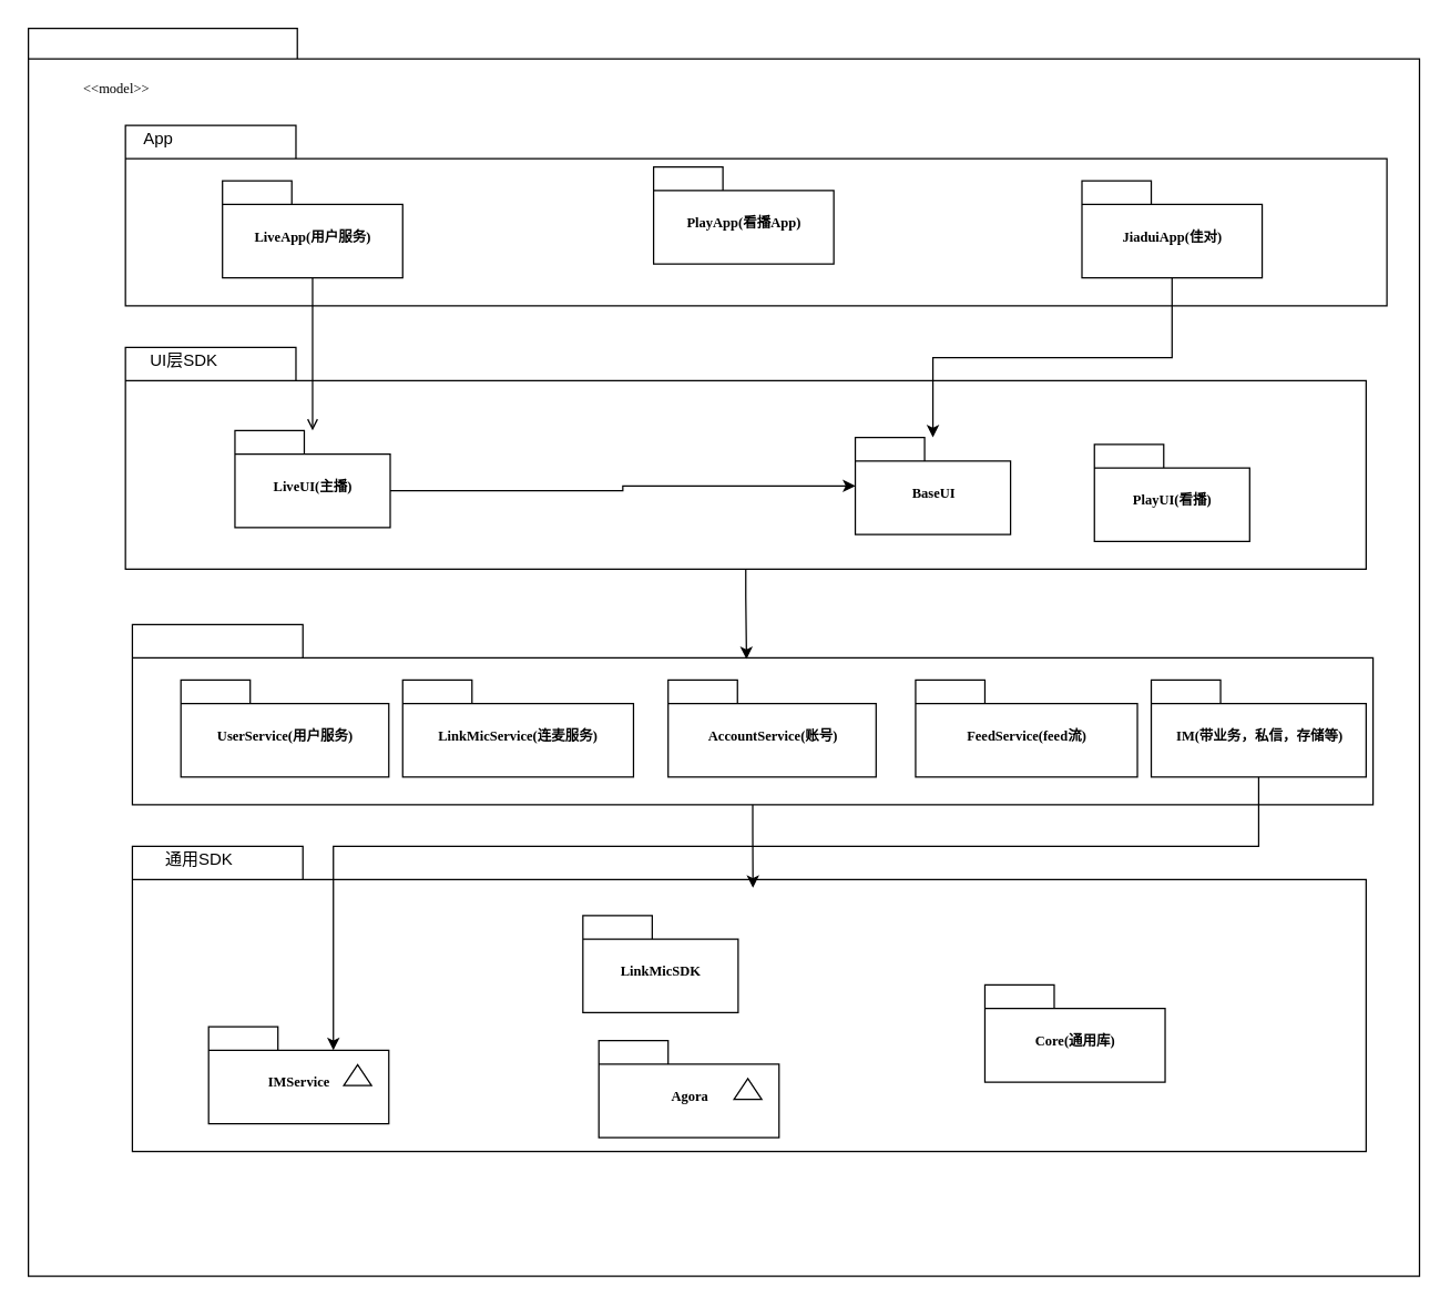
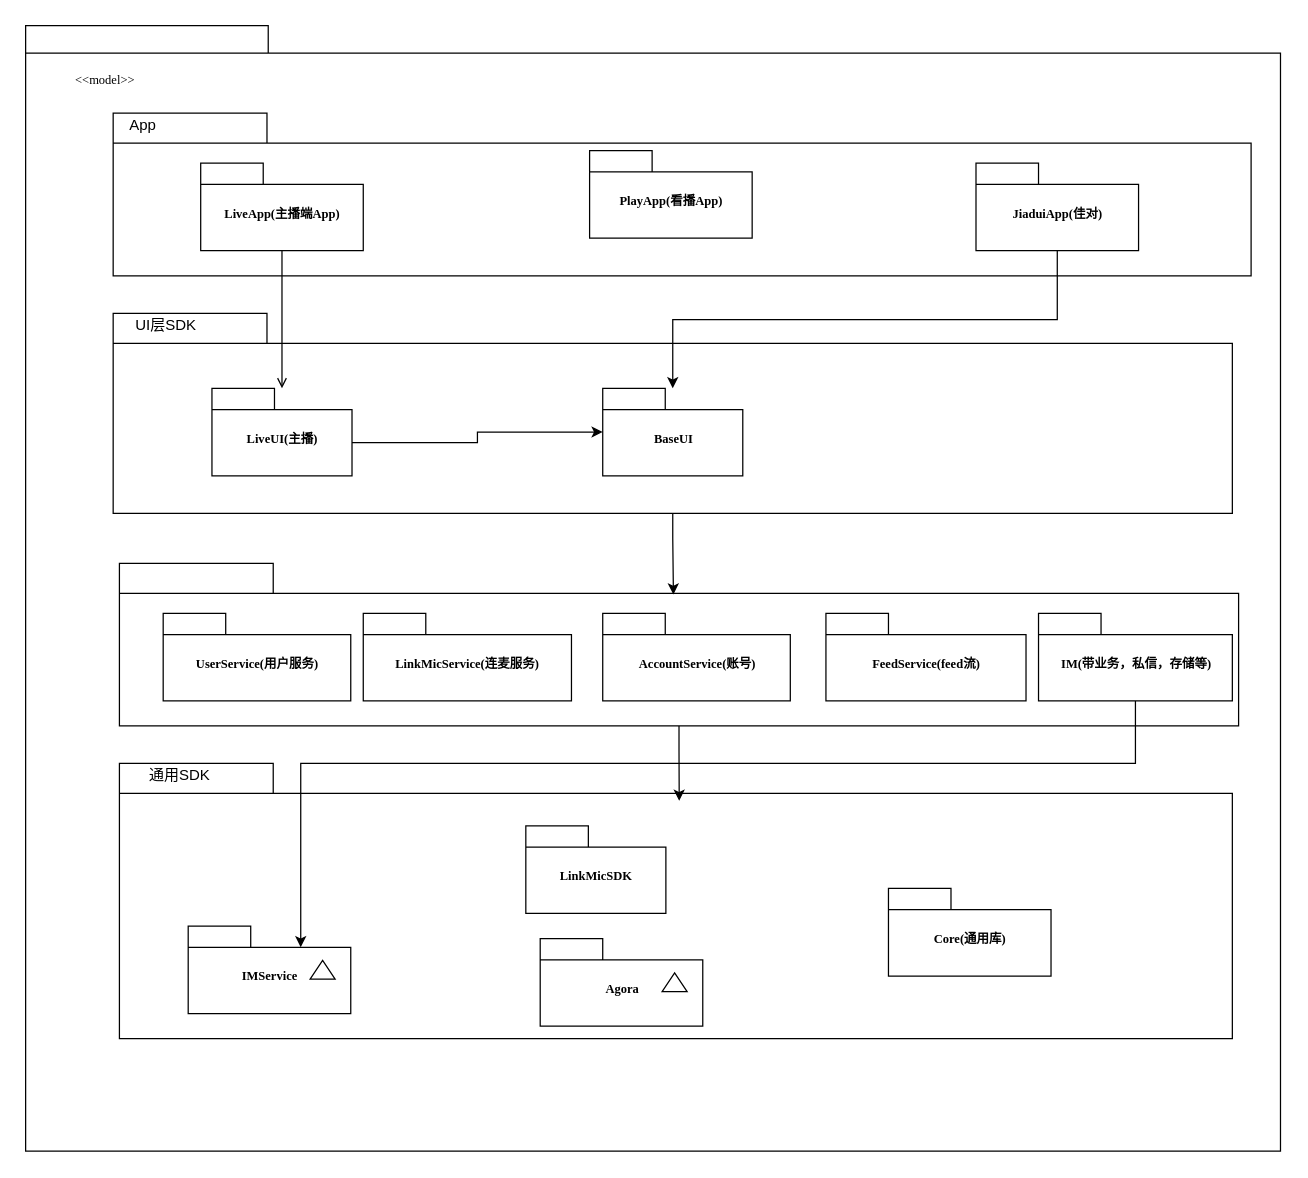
  <mxCell id="0" />
  <mxCell id="1" parent="0" />
  <mxCell id="2" value="" style="shape=folder;fontStyle=1;spacingTop=10;tabWidth=194;tabHeight=22;tabPosition=left;html=1;rounded=0;shadow=0;comic=0;labelBackgroundColor=none;strokeWidth=1;fillColor=none;fontFamily=Verdana;fontSize=10;align=center;" parent="1" vertex="1"><mxGeometry x="20" y="20" width="1003.5" height="900" as="geometry" /></mxCell>
  <mxCell id="3" value="" style="shape=folder;fontStyle=1;spacingTop=10;tabWidth=123;tabHeight=24;tabPosition=left;html=1;rounded=0;shadow=0;comic=0;labelBackgroundColor=none;strokeColor=#000000;strokeWidth=1;fillColor=#ffffff;fontFamily=Verdana;fontSize=10;fontColor=#000000;align=center;" vertex="1" parent="1"><mxGeometry x="90" y="90" width="910" height="130" as="geometry" /></mxCell>
  <mxCell id="4" value="" style="shape=folder;fontStyle=1;spacingTop=10;tabWidth=123;tabHeight=24;tabPosition=left;html=1;rounded=0;shadow=0;comic=0;labelBackgroundColor=none;strokeWidth=1;fontFamily=Verdana;fontSize=10;align=center;" vertex="1" parent="1"><mxGeometry x="95" y="610" width="890" height="220" as="geometry" /></mxCell>
  <mxCell id="5" value="" style="group" parent="1" vertex="1" connectable="0"><mxGeometry x="160" y="130" width="130" height="70" as="geometry" /></mxCell>
- <mxCell id="6" value="LiveApp(用户服务)" style="shape=folder;fontStyle=1;spacingTop=10;tabWidth=50;tabHeight=17;tabPosition=left;html=1;rounded=0;shadow=0;comic=0;labelBackgroundColor=none;strokeWidth=1;fontFamily=Verdana;fontSize=10;align=center;" parent="5" vertex="1"><mxGeometry width="130" height="70" as="geometry" /></mxCell>
+ <mxCell id="6" value="LiveApp(主播端App)" style="shape=folder;fontStyle=1;spacingTop=10;tabWidth=50;tabHeight=17;tabPosition=left;html=1;rounded=0;shadow=0;comic=0;labelBackgroundColor=none;strokeWidth=1;fontFamily=Verdana;fontSize=10;align=center;" parent="5" vertex="1"><mxGeometry width="130" height="70" as="geometry" /></mxCell>
  <mxCell id="7" value="" style="group" parent="1" vertex="1" connectable="0"><mxGeometry x="471" y="120" width="130" height="70" as="geometry" /></mxCell>
  <mxCell id="8" value="PlayApp(看播App)" style="shape=folder;fontStyle=1;spacingTop=10;tabWidth=50;tabHeight=17;tabPosition=left;html=1;rounded=0;shadow=0;comic=0;labelBackgroundColor=none;strokeWidth=1;fontFamily=Verdana;fontSize=10;align=center;" parent="7" vertex="1"><mxGeometry width="130" height="70" as="geometry" /></mxCell>
  <mxCell id="9" style="edgeStyle=orthogonalEdgeStyle;rounded=0;orthogonalLoop=1;jettySize=auto;html=1;exitX=0.5;exitY=1;exitDx=0;exitDy=0;exitPerimeter=0;entryX=0.503;entryY=0.136;entryDx=0;entryDy=0;entryPerimeter=0;" edge="1" parent="1" source="10" target="4"><mxGeometry relative="1" as="geometry" /></mxCell>
  <mxCell id="10" value="" style="shape=folder;fontStyle=1;spacingTop=10;tabWidth=123;tabHeight=24;tabPosition=left;html=1;rounded=0;shadow=0;comic=0;labelBackgroundColor=none;strokeWidth=1;fontFamily=Verdana;fontSize=10;align=center;" parent="1" vertex="1"><mxGeometry x="95" y="450" width="895" height="130" as="geometry" /></mxCell>
  <mxCell id="11" value="" style="group" parent="1" vertex="1" connectable="0"><mxGeometry x="150" y="739.999" width="130" height="70" as="geometry" /></mxCell>
  <mxCell id="12" value="IMService" style="shape=folder;fontStyle=1;spacingTop=10;tabWidth=50;tabHeight=17;tabPosition=left;html=1;rounded=0;shadow=0;comic=0;labelBackgroundColor=none;strokeWidth=1;fontFamily=Verdana;fontSize=10;align=center;" parent="11" vertex="1"><mxGeometry width="130" height="70" as="geometry" /></mxCell>
  <mxCell id="13" value="" style="triangle;whiteSpace=wrap;html=1;rounded=0;shadow=0;comic=0;labelBackgroundColor=none;strokeWidth=1;fontFamily=Verdana;fontSize=10;align=center;rotation=-90;" parent="11" vertex="1"><mxGeometry x="100" y="25" width="15" height="20" as="geometry" /></mxCell>
  <mxCell id="14" value="" style="group" parent="1" vertex="1" connectable="0"><mxGeometry x="431.5" y="749.999" width="130" height="70" as="geometry" /></mxCell>
  <mxCell id="15" value="Agora" style="shape=folder;fontStyle=1;spacingTop=10;tabWidth=50;tabHeight=17;tabPosition=left;html=1;rounded=0;shadow=0;comic=0;labelBackgroundColor=none;strokeWidth=1;fontFamily=Verdana;fontSize=10;align=center;" parent="14" vertex="1"><mxGeometry width="130" height="70" as="geometry" /></mxCell>
  <mxCell id="16" value="" style="triangle;whiteSpace=wrap;html=1;rounded=0;shadow=0;comic=0;labelBackgroundColor=none;strokeWidth=1;fontFamily=Verdana;fontSize=10;align=center;rotation=-90;" parent="14" vertex="1"><mxGeometry x="100" y="25" width="15" height="20" as="geometry" /></mxCell>
  <mxCell id="17" value="&amp;lt;&amp;lt;model&amp;gt;&amp;gt;" style="text;html=1;align=left;verticalAlign=top;spacingTop=-4;fontSize=10;fontFamily=Verdana" parent="1" vertex="1"><mxGeometry x="57.5" y="54.5" width="130" height="20" as="geometry" /></mxCell>
  <mxCell id="18" value="" style="group" vertex="1" connectable="0" parent="1"><mxGeometry x="780" y="130" width="130" height="70" as="geometry" /></mxCell>
  <mxCell id="19" value="JiaduiApp(佳对)" style="shape=folder;fontStyle=1;spacingTop=10;tabWidth=50;tabHeight=17;tabPosition=left;html=1;rounded=0;shadow=0;comic=0;labelBackgroundColor=none;strokeWidth=1;fontFamily=Verdana;fontSize=10;align=center;" vertex="1" parent="18"><mxGeometry width="130" height="70" as="geometry" /></mxCell>
  <mxCell id="20" value="" style="group" vertex="1" connectable="0" parent="1"><mxGeometry x="710" y="709.999" width="130" height="70" as="geometry" /></mxCell>
  <mxCell id="21" value="Core(通用库)" style="shape=folder;fontStyle=1;spacingTop=10;tabWidth=50;tabHeight=17;tabPosition=left;html=1;rounded=0;shadow=0;comic=0;labelBackgroundColor=none;strokeWidth=1;fontFamily=Verdana;fontSize=10;align=center;" vertex="1" parent="20"><mxGeometry width="130" height="70" as="geometry" /></mxCell>
  <mxCell id="22" style="edgeStyle=orthogonalEdgeStyle;rounded=0;orthogonalLoop=1;jettySize=auto;html=1;exitX=0.5;exitY=1;exitDx=0;exitDy=0;exitPerimeter=0;entryX=0;entryY=0;entryDx=90;entryDy=17;entryPerimeter=0;" edge="1" parent="1" source="23" target="12"><mxGeometry relative="1" as="geometry"><Array as="points"><mxPoint x="908" y="610" /><mxPoint x="240" y="610" /></Array></mxGeometry></mxCell>
  <mxCell id="23" value="IM(带业务，私信，存储等)" style="shape=folder;fontStyle=1;spacingTop=10;tabWidth=50;tabHeight=17;tabPosition=left;html=1;rounded=0;shadow=0;comic=0;labelBackgroundColor=none;strokeWidth=1;fontFamily=Verdana;fontSize=10;align=center;" vertex="1" parent="1"><mxGeometry x="830" y="490" width="155" height="70" as="geometry" /></mxCell>
  <mxCell id="24" value="LinkMicSDK" style="shape=folder;fontStyle=1;spacingTop=10;tabWidth=50;tabHeight=17;tabPosition=left;html=1;rounded=0;shadow=0;comic=0;labelBackgroundColor=none;strokeWidth=1;fontFamily=Verdana;fontSize=10;align=center;" vertex="1" parent="1"><mxGeometry x="420" y="660" width="112" height="70" as="geometry" /></mxCell>
  <mxCell id="25" value="UserService(用户服务)" style="shape=folder;fontStyle=1;spacingTop=10;tabWidth=50;tabHeight=17;tabPosition=left;html=1;rounded=0;shadow=0;comic=0;labelBackgroundColor=none;strokeColor=#000000;strokeWidth=1;fillColor=#ffffff;fontFamily=Verdana;fontSize=10;fontColor=#000000;align=center;" vertex="1" parent="1"><mxGeometry x="130" y="490" width="150" height="70" as="geometry" /></mxCell>
  <mxCell id="26" value="LinkMicService(连麦服务)" style="shape=folder;fontStyle=1;spacingTop=10;tabWidth=50;tabHeight=17;tabPosition=left;html=1;rounded=0;shadow=0;comic=0;labelBackgroundColor=none;strokeColor=#000000;strokeWidth=1;fillColor=#ffffff;fontFamily=Verdana;fontSize=10;fontColor=#000000;align=center;" vertex="1" parent="1"><mxGeometry x="290" y="490" width="166.5" height="70" as="geometry" /></mxCell>
  <mxCell id="27" value="AccountService(账号)" style="shape=folder;fontStyle=1;spacingTop=10;tabWidth=50;tabHeight=17;tabPosition=left;html=1;rounded=0;shadow=0;comic=0;labelBackgroundColor=none;strokeColor=#000000;strokeWidth=1;fillColor=#ffffff;fontFamily=Verdana;fontSize=10;fontColor=#000000;align=center;" vertex="1" parent="1"><mxGeometry x="481.5" y="490" width="150" height="70" as="geometry" /></mxCell>
  <mxCell id="28" value="FeedService(feed流)" style="shape=folder;fontStyle=1;spacingTop=10;tabWidth=50;tabHeight=17;tabPosition=left;html=1;rounded=0;shadow=0;comic=0;labelBackgroundColor=none;strokeColor=#000000;strokeWidth=1;fillColor=#ffffff;fontFamily=Verdana;fontSize=10;fontColor=#000000;align=center;" vertex="1" parent="1"><mxGeometry x="660" y="490" width="160" height="70" as="geometry" /></mxCell>
  <mxCell id="29" style="edgeStyle=orthogonalEdgeStyle;rounded=0;orthogonalLoop=1;jettySize=auto;html=1;exitX=0.5;exitY=1;exitDx=0;exitDy=0;exitPerimeter=0;entryX=0.495;entryY=0.192;entryDx=0;entryDy=0;entryPerimeter=0;" edge="1" parent="1" source="30" target="10"><mxGeometry relative="1" as="geometry" /></mxCell>
  <mxCell id="30" value="" style="shape=folder;fontStyle=1;spacingTop=10;tabWidth=123;tabHeight=24;tabPosition=left;html=1;rounded=0;shadow=0;comic=0;labelBackgroundColor=none;strokeWidth=1;fontFamily=Verdana;fontSize=10;align=center;" vertex="1" parent="1"><mxGeometry x="90" y="250" width="895" height="160" as="geometry" /></mxCell>
- <mxCell id="31" value="BaseUI" style="shape=folder;fontStyle=1;spacingTop=10;tabWidth=50;tabHeight=17;tabPosition=left;html=1;rounded=0;shadow=0;comic=0;labelBackgroundColor=none;strokeColor=#000000;strokeWidth=1;fillColor=#ffffff;fontFamily=Verdana;fontSize=10;fontColor=#000000;align=center;" vertex="1" parent="1"><mxGeometry x="616.5" y="315" width="112" height="70" as="geometry" /></mxCell>
+ <mxCell id="31" value="BaseUI" style="shape=folder;fontStyle=1;spacingTop=10;tabWidth=50;tabHeight=17;tabPosition=left;html=1;rounded=0;shadow=0;comic=0;labelBackgroundColor=none;strokeColor=#000000;strokeWidth=1;fillColor=#ffffff;fontFamily=Verdana;fontSize=10;fontColor=#000000;align=center;" vertex="1" parent="1"><mxGeometry x="481.5" y="310" width="112" height="70" as="geometry" /></mxCell>
  <mxCell id="32" style="edgeStyle=orthogonalEdgeStyle;rounded=0;orthogonalLoop=1;jettySize=auto;html=1;exitX=0;exitY=0;exitDx=112;exitDy=43.5;exitPerimeter=0;" edge="1" parent="1" source="33" target="31"><mxGeometry relative="1" as="geometry" /></mxCell>
  <mxCell id="33" value="LiveUI(主播)" style="shape=folder;fontStyle=1;spacingTop=10;tabWidth=50;tabHeight=17;tabPosition=left;html=1;rounded=0;shadow=0;comic=0;labelBackgroundColor=none;strokeColor=#000000;strokeWidth=1;fillColor=#ffffff;fontFamily=Verdana;fontSize=10;fontColor=#000000;align=center;" vertex="1" parent="1"><mxGeometry x="169" y="310" width="112" height="70" as="geometry" /></mxCell>
- <mxCell id="34" value="PlayUI(看播)" style="shape=folder;fontStyle=1;spacingTop=10;tabWidth=50;tabHeight=17;tabPosition=left;html=1;rounded=0;shadow=0;comic=0;labelBackgroundColor=none;strokeColor=#000000;strokeWidth=1;fillColor=#ffffff;fontFamily=Verdana;fontSize=10;fontColor=#000000;align=center;" vertex="1" parent="1"><mxGeometry x="789" y="320" width="112" height="70" as="geometry" /></mxCell>
  <mxCell id="35" style="edgeStyle=orthogonalEdgeStyle;rounded=0;orthogonalLoop=1;jettySize=auto;html=1;exitX=0.5;exitY=1;exitDx=0;exitDy=0;exitPerimeter=0;endArrow=open;" edge="1" parent="1" source="6" target="33"><mxGeometry relative="1" as="geometry" /></mxCell>
  <mxCell id="36" style="edgeStyle=orthogonalEdgeStyle;rounded=0;orthogonalLoop=1;jettySize=auto;html=1;exitX=0.5;exitY=1;exitDx=0;exitDy=0;exitPerimeter=0;" edge="1" parent="1" source="19" target="31"><mxGeometry relative="1" as="geometry" /></mxCell>
  <mxCell id="37" value="App" style="text;html=1;strokeColor=none;fillColor=none;align=center;verticalAlign=middle;whiteSpace=wrap;rounded=0;" vertex="1" parent="1"><mxGeometry x="94" y="90" width="40" height="20" as="geometry" /></mxCell>
  <mxCell id="38" value="UI层SDK" style="text;html=1;strokeColor=none;fillColor=none;align=center;verticalAlign=middle;whiteSpace=wrap;rounded=0;" vertex="1" parent="1"><mxGeometry x="95" y="250" width="75" height="20" as="geometry" /></mxCell>
  <mxCell id="39" value="通用SDK" style="text;html=1;strokeColor=none;fillColor=none;align=center;verticalAlign=middle;whiteSpace=wrap;rounded=0;" vertex="1" parent="1"><mxGeometry x="106" y="610" width="75" height="20" as="geometry" /></mxCell>
